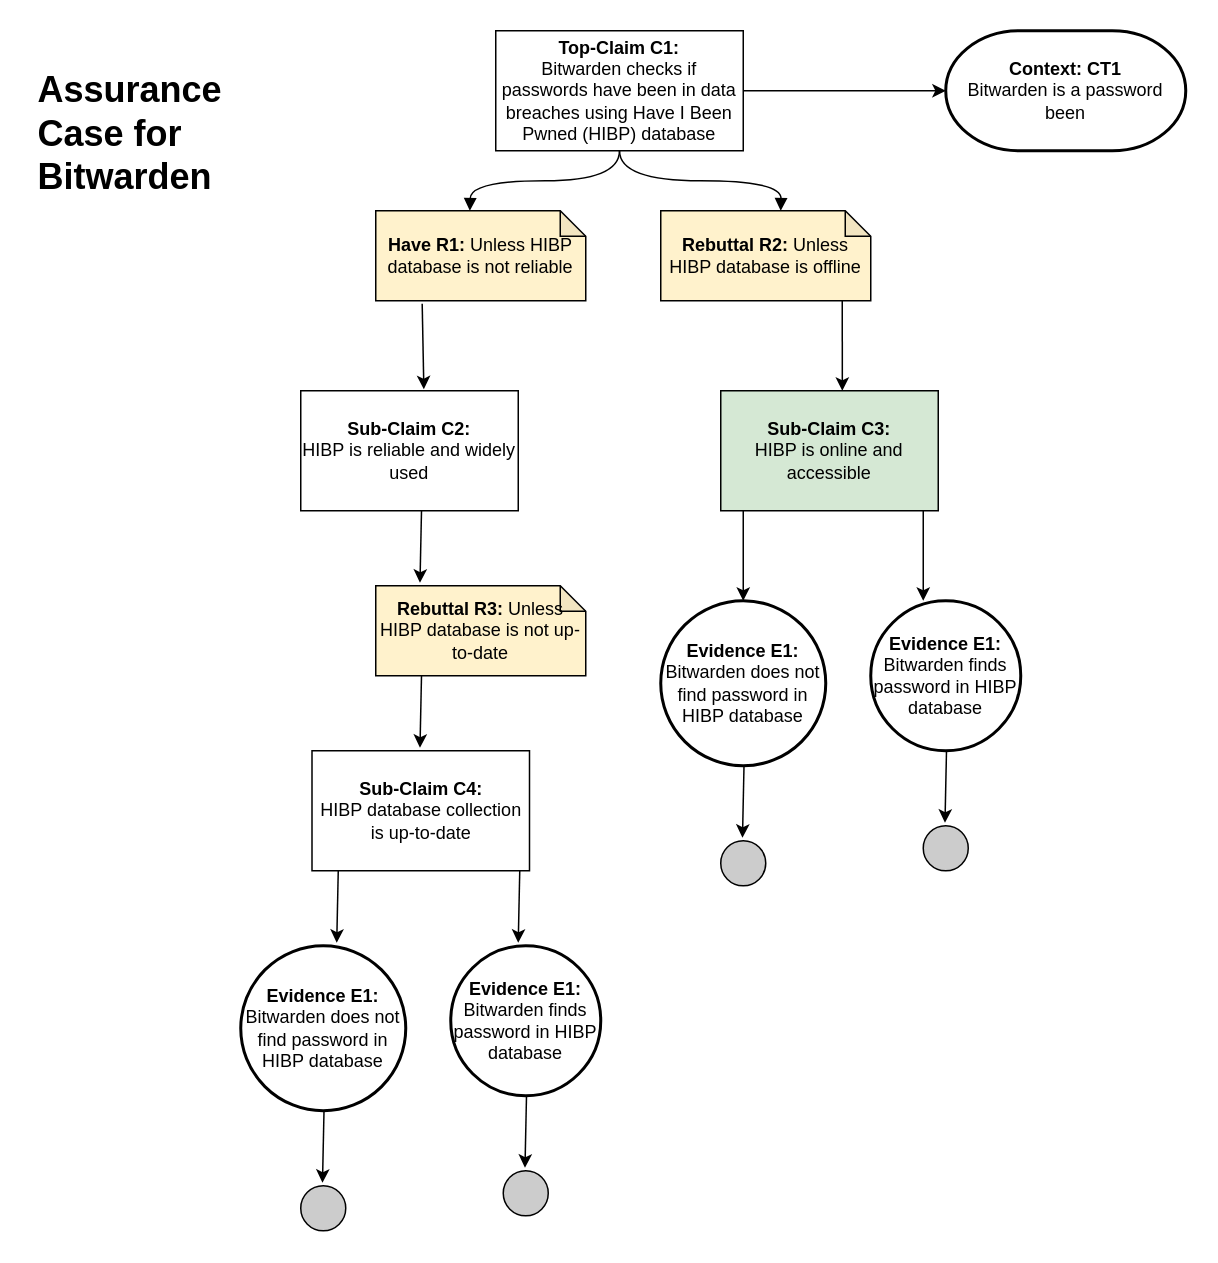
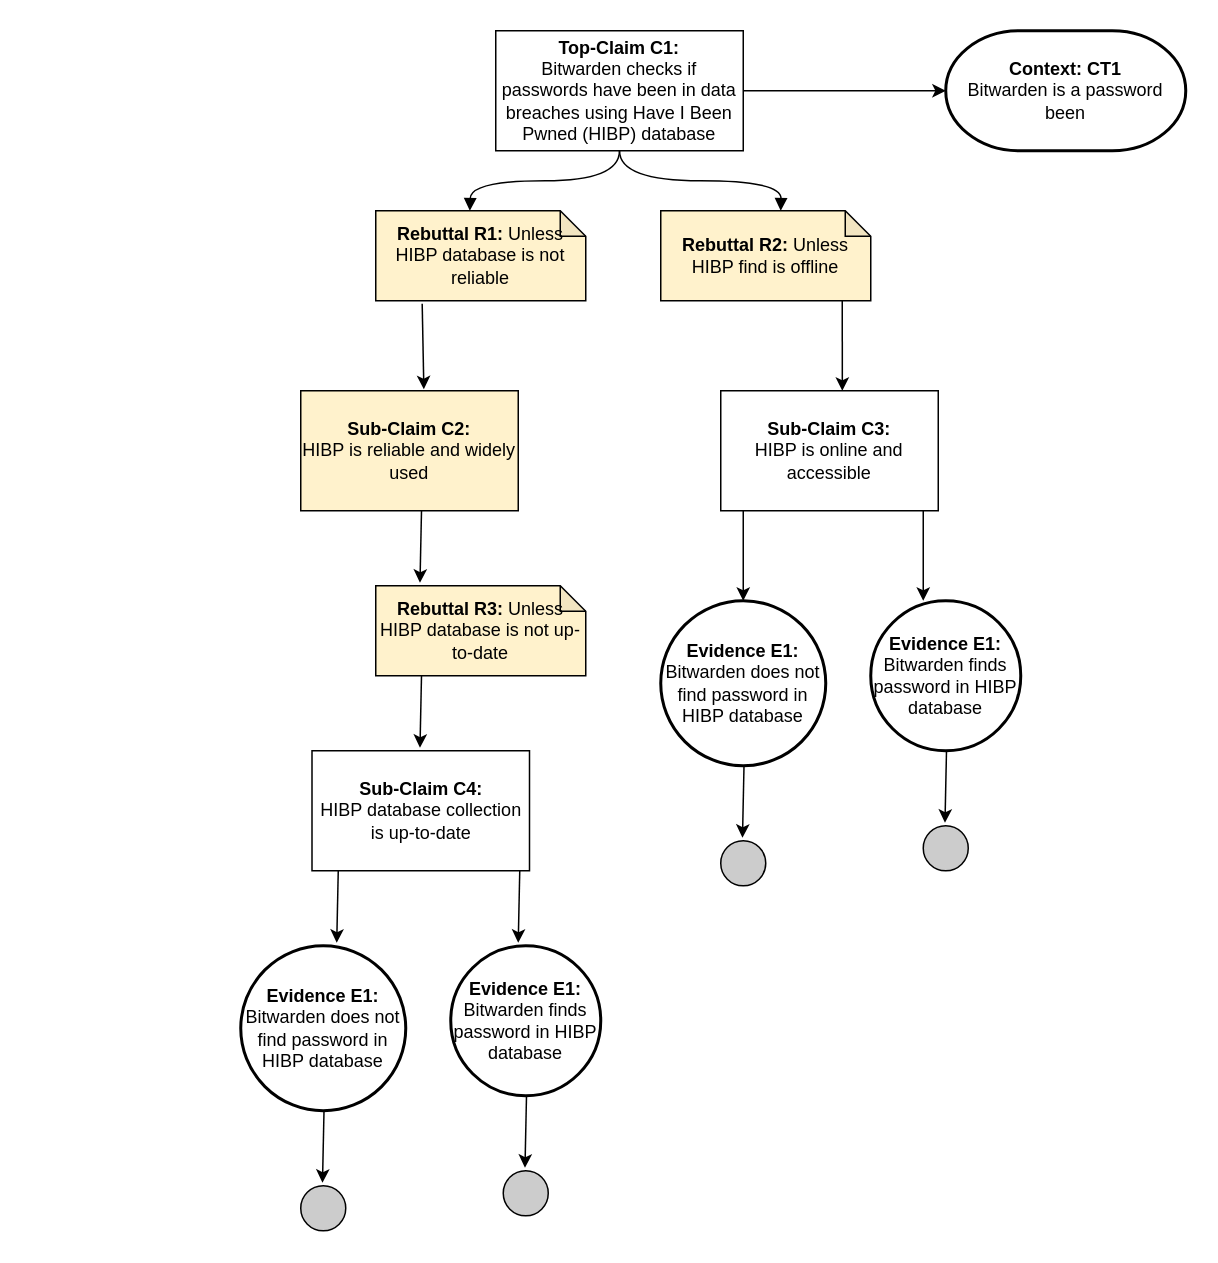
  <mxCell id="0" />
  <mxCell id="1" parent="0" />
  <mxCell id="2" value="&lt;b&gt;Top-Claim C1:&lt;/b&gt;&lt;div&gt;Bitwarden checks if passwords have been in data breaches using Have I Been Pwned (HIBP) database&lt;/div&gt;" style="rounded=0;whiteSpace=wrap;html=1;" vertex="1" parent="1"><mxGeometry x="330" width="165" height="80" as="geometry" y="20" /></mxCell>
  <mxCell id="3" value="&lt;b&gt;Context: CT1&lt;/b&gt;&lt;div&gt;Bitwarden is a password been&lt;/div&gt;" style="strokeWidth=2;html=1;shape=mxgraph.flowchart.terminator;whiteSpace=wrap;" vertex="1" parent="1"><mxGeometry x="630" width="160" height="80" as="geometry" y="20" /></mxCell>
  <mxCell id="4" value="&lt;b&gt;Evidence E1:&lt;/b&gt;&lt;div&gt;Bitwarden finds password in HIBP database&lt;/div&gt;" style="strokeWidth=2;html=1;shape=mxgraph.flowchart.start_2;whiteSpace=wrap;" vertex="1" parent="1"><mxGeometry x="300" y="630" width="100" height="100" as="geometry" /></mxCell>
  <mxCell id="5" value="" style="endArrow=classic;html=1;rounded=0;entryX=0;entryY=0.5;entryDx=0;entryDy=0;entryPerimeter=0;exitX=1;exitY=0.5;exitDx=0;exitDy=0;" edge="1" parent="1" source="2" target="3"><mxGeometry width="50" height="50" relative="1" as="geometry"><mxPoint x="510" y="60" as="sourcePoint" /><mxPoint x="620" y="60" as="targetPoint" /></mxGeometry></mxCell>
- <mxCell id="6" value="&lt;b&gt;Sub-Claim C2:&lt;/b&gt;&lt;div&gt;HIBP is reliable and widely used&lt;br&gt;&lt;/div&gt;" style="rounded=0;whiteSpace=wrap;html=1;" vertex="1" parent="1"><mxGeometry x="200" y="260" width="145" height="80" as="geometry" /></mxCell>
- <mxCell id="7" value="&lt;b&gt;Sub-Claim C3:&lt;/b&gt;&lt;div&gt;HIBP is online and accessible&lt;br&gt;&lt;/div&gt;" style="rounded=0;whiteSpace=wrap;html=1;fillColor=#d5e8d4;" vertex="1" parent="1"><mxGeometry x="480" y="260" width="145" height="80" as="geometry" /></mxCell>
+ <mxCell id="6" value="&lt;b&gt;Sub-Claim C2:&lt;/b&gt;&lt;div&gt;HIBP is reliable and widely used&lt;br&gt;&lt;/div&gt;" style="rounded=0;whiteSpace=wrap;html=1;fillColor=#fff2cc;" vertex="1" parent="1"><mxGeometry x="200" y="260" width="145" height="80" as="geometry" /></mxCell>
+ <mxCell id="7" value="&lt;b&gt;Sub-Claim C3:&lt;/b&gt;&lt;div&gt;HIBP is online and accessible&lt;br&gt;&lt;/div&gt;" style="rounded=0;whiteSpace=wrap;html=1;" vertex="1" parent="1"><mxGeometry x="480" y="260" width="145" height="80" as="geometry" /></mxCell>
  <mxCell id="8" value="" style="endArrow=classic;html=1;rounded=0;exitX=0.684;exitY=1.025;exitDx=0;exitDy=0;exitPerimeter=0;entryX=0.559;entryY=0;entryDx=0;entryDy=0;entryPerimeter=0;" edge="1" parent="1" target="7"><mxGeometry width="50" height="50" relative="1" as="geometry"><mxPoint x="561" y="200" as="sourcePoint" /><mxPoint x="560" y="248" as="targetPoint" /></mxGeometry></mxCell>
  <mxCell id="9" value="" style="endArrow=classic;html=1;rounded=0;exitX=0.368;exitY=1.025;exitDx=0;exitDy=0;exitPerimeter=0;entryX=0.566;entryY=-0.012;entryDx=0;entryDy=0;entryPerimeter=0;" edge="1" parent="1" target="6"><mxGeometry width="50" height="50" relative="1" as="geometry"><mxPoint x="280.96" y="202" as="sourcePoint" /><mxPoint x="281" y="250" as="targetPoint" /></mxGeometry></mxCell>
  <mxCell id="10" value="" style="endArrow=classic;html=1;rounded=0;exitX=0.368;exitY=1.025;exitDx=0;exitDy=0;exitPerimeter=0;" edge="1" parent="1"><mxGeometry width="50" height="50" relative="1" as="geometry"><mxPoint x="280.5" y="340" as="sourcePoint" /><mxPoint x="279.5" y="388" as="targetPoint" /></mxGeometry></mxCell>
  <mxCell id="11" value="&lt;b&gt;Sub-Claim C4:&lt;/b&gt;&lt;div&gt;HIBP database collection is up-to-date&lt;br&gt;&lt;/div&gt;" style="rounded=0;whiteSpace=wrap;html=1;" vertex="1" parent="1"><mxGeometry x="207.5" y="500" width="145" height="80" as="geometry" /></mxCell>
  <mxCell id="12" value="" style="endArrow=classic;html=1;rounded=0;exitX=0.368;exitY=1.025;exitDx=0;exitDy=0;exitPerimeter=0;" edge="1" parent="1"><mxGeometry width="50" height="50" relative="1" as="geometry"><mxPoint x="280.5" y="450" as="sourcePoint" /><mxPoint x="279.5" y="498" as="targetPoint" /></mxGeometry></mxCell>
  <mxCell id="13" value="&lt;b&gt;Evidence E1:&lt;/b&gt;&lt;div&gt;Bitwarden does not find password in HIBP database&lt;/div&gt;" style="strokeWidth=2;html=1;shape=mxgraph.flowchart.start_2;whiteSpace=wrap;" vertex="1" parent="1"><mxGeometry x="160" y="630" width="110" height="110" as="geometry" /></mxCell>
  <mxCell id="14" value="" style="endArrow=classic;html=1;rounded=0;exitX=0.368;exitY=1.025;exitDx=0;exitDy=0;exitPerimeter=0;" edge="1" parent="1"><mxGeometry width="50" height="50" relative="1" as="geometry"><mxPoint x="225" y="580" as="sourcePoint" /><mxPoint x="224" y="628" as="targetPoint" /></mxGeometry></mxCell>
  <mxCell id="15" value="" style="endArrow=classic;html=1;rounded=0;exitX=0.368;exitY=1.025;exitDx=0;exitDy=0;exitPerimeter=0;" edge="1" parent="1"><mxGeometry width="50" height="50" relative="1" as="geometry"><mxPoint x="346" y="580" as="sourcePoint" /><mxPoint x="345" y="628" as="targetPoint" /></mxGeometry></mxCell>
  <mxCell id="16" value="" style="ellipse;whiteSpace=wrap;html=1;aspect=fixed;fillColor=#CCCCCC;" vertex="1" parent="1"><mxGeometry x="200" y="790" width="30" height="30" as="geometry" /></mxCell>
  <mxCell id="17" value="" style="ellipse;whiteSpace=wrap;html=1;aspect=fixed;fillColor=#CCCCCC;" vertex="1" parent="1"><mxGeometry x="335" y="780" width="30" height="30" as="geometry" /></mxCell>
  <mxCell id="18" value="" style="endArrow=classic;html=1;rounded=0;exitX=0.368;exitY=1.025;exitDx=0;exitDy=0;exitPerimeter=0;" edge="1" parent="1"><mxGeometry width="50" height="50" relative="1" as="geometry"><mxPoint x="215.5" y="740" as="sourcePoint" /><mxPoint x="214.5" y="788" as="targetPoint" /></mxGeometry></mxCell>
  <mxCell id="19" value="" style="endArrow=classic;html=1;rounded=0;exitX=0.368;exitY=1.025;exitDx=0;exitDy=0;exitPerimeter=0;" edge="1" parent="1"><mxGeometry width="50" height="50" relative="1" as="geometry"><mxPoint x="350.5" y="730" as="sourcePoint" /><mxPoint x="349.5" y="778" as="targetPoint" /></mxGeometry></mxCell>
- <mxCell id="20" value="&lt;b&gt;Have R1:&lt;/b&gt; Unless HIBP database is not reliable" style="shape=note;whiteSpace=wrap;html=1;backgroundOutline=1;darkOpacity=0.05;size=17;fillColor=#FFF2CC;" vertex="1" parent="1"><mxGeometry x="250" y="140" width="140" height="60" as="geometry" /></mxCell>
- <mxCell id="21" value="&lt;b&gt;Rebuttal R2: &lt;/b&gt;Unless HIBP database is offline" style="shape=note;whiteSpace=wrap;html=1;backgroundOutline=1;darkOpacity=0.05;size=17;fillColor=#FFF2CC;" vertex="1" parent="1"><mxGeometry x="440" y="140" width="140" height="60" as="geometry" /></mxCell>
+ <mxCell id="20" value="&lt;b&gt;Rebuttal R1:&lt;/b&gt; Unless HIBP database is not reliable" style="shape=note;whiteSpace=wrap;html=1;backgroundOutline=1;darkOpacity=0.05;size=17;fillColor=#FFF2CC;" vertex="1" parent="1"><mxGeometry x="250" y="140" width="140" height="60" as="geometry" /></mxCell>
+ <mxCell id="21" value="&lt;b&gt;Rebuttal R2: &lt;/b&gt;Unless HIBP find is offline" style="shape=note;whiteSpace=wrap;html=1;backgroundOutline=1;darkOpacity=0.05;size=17;fillColor=#FFF2CC;" vertex="1" parent="1"><mxGeometry x="440" y="140" width="140" height="60" as="geometry" /></mxCell>
  <mxCell id="22" value="&lt;b&gt;Rebuttal R3:&lt;/b&gt; Unless HIBP database is not up-to-date" style="shape=note;whiteSpace=wrap;html=1;backgroundOutline=1;darkOpacity=0.05;size=17;fillColor=#FFF2CC;" vertex="1" parent="1"><mxGeometry x="250" y="390" width="140" height="60" as="geometry" /></mxCell>
  <mxCell id="23" style="edgeStyle=orthogonalEdgeStyle;curved=1;rounded=0;orthogonalLoop=1;jettySize=auto;html=1;exitX=0.5;exitY=1;exitDx=0;exitDy=0;endArrow=block;endFill=1;" edge="1" parent="1" source="2"><mxGeometry relative="1" as="geometry"><mxPoint x="400" y="110" as="sourcePoint" /><mxPoint x="520" y="140" as="targetPoint" /></mxGeometry></mxCell>
  <mxCell id="24" style="edgeStyle=orthogonalEdgeStyle;curved=1;rounded=0;orthogonalLoop=1;jettySize=auto;html=1;exitX=0.5;exitY=1;exitDx=0;exitDy=0;endArrow=block;endFill=1;" edge="1" parent="1" source="2"><mxGeometry relative="1" as="geometry"><mxPoint x="246.75" y="100" as="sourcePoint" /><mxPoint x="312.75" y="140" as="targetPoint" /></mxGeometry></mxCell>
- <mxCell id="25" value="&lt;h1&gt;Assurance Case for Bitwarden&lt;/h1&gt;" style="text;html=1;strokeColor=none;fillColor=none;spacing=5;spacingTop=-20;whiteSpace=wrap;overflow=hidden;rounded=0;" vertex="1" parent="1"><mxGeometry x="20" y="40" width="190" height="150" as="geometry" /></mxCell>
  <mxCell id="26" value="&lt;b&gt;Evidence E1:&lt;/b&gt;&lt;div&gt;Bitwarden finds password in HIBP database&lt;/div&gt;" style="strokeWidth=2;html=1;shape=mxgraph.flowchart.start_2;whiteSpace=wrap;" vertex="1" parent="1"><mxGeometry x="580" y="400" width="100" height="100" as="geometry" /></mxCell>
  <mxCell id="27" value="&lt;b&gt;Evidence E1:&lt;/b&gt;&lt;div&gt;Bitwarden does not find password in HIBP database&lt;/div&gt;" style="strokeWidth=2;html=1;shape=mxgraph.flowchart.start_2;whiteSpace=wrap;" vertex="1" parent="1"><mxGeometry x="440" y="400" width="110" height="110" as="geometry" /></mxCell>
  <mxCell id="28" value="" style="ellipse;whiteSpace=wrap;html=1;aspect=fixed;fillColor=#CCCCCC;" vertex="1" parent="1"><mxGeometry x="480" y="560" width="30" height="30" as="geometry" /></mxCell>
  <mxCell id="29" value="" style="ellipse;whiteSpace=wrap;html=1;aspect=fixed;fillColor=#CCCCCC;" vertex="1" parent="1"><mxGeometry x="615" y="550" width="30" height="30" as="geometry" /></mxCell>
  <mxCell id="30" value="" style="endArrow=classic;html=1;rounded=0;exitX=0.368;exitY=1.025;exitDx=0;exitDy=0;exitPerimeter=0;" edge="1" parent="1"><mxGeometry width="50" height="50" relative="1" as="geometry"><mxPoint x="495.5" y="510" as="sourcePoint" /><mxPoint x="494.5" y="558" as="targetPoint" /></mxGeometry></mxCell>
  <mxCell id="31" value="" style="endArrow=classic;html=1;rounded=0;exitX=0.368;exitY=1.025;exitDx=0;exitDy=0;exitPerimeter=0;" edge="1" parent="1"><mxGeometry width="50" height="50" relative="1" as="geometry"><mxPoint x="630.5" y="500" as="sourcePoint" /><mxPoint x="629.5" y="548" as="targetPoint" /></mxGeometry></mxCell>
  <mxCell id="32" value="" style="endArrow=classic;html=1;rounded=0;exitX=0.684;exitY=1.025;exitDx=0;exitDy=0;exitPerimeter=0;entryX=0.559;entryY=0;entryDx=0;entryDy=0;entryPerimeter=0;" edge="1" parent="1"><mxGeometry width="50" height="50" relative="1" as="geometry"><mxPoint x="495" y="340" as="sourcePoint" /><mxPoint x="495" y="400" as="targetPoint" /></mxGeometry></mxCell>
  <mxCell id="33" value="" style="endArrow=classic;html=1;rounded=0;exitX=0.684;exitY=1.025;exitDx=0;exitDy=0;exitPerimeter=0;entryX=0.559;entryY=0;entryDx=0;entryDy=0;entryPerimeter=0;" edge="1" parent="1"><mxGeometry width="50" height="50" relative="1" as="geometry"><mxPoint x="615" y="340" as="sourcePoint" /><mxPoint x="615" y="400" as="targetPoint" /></mxGeometry></mxCell>
